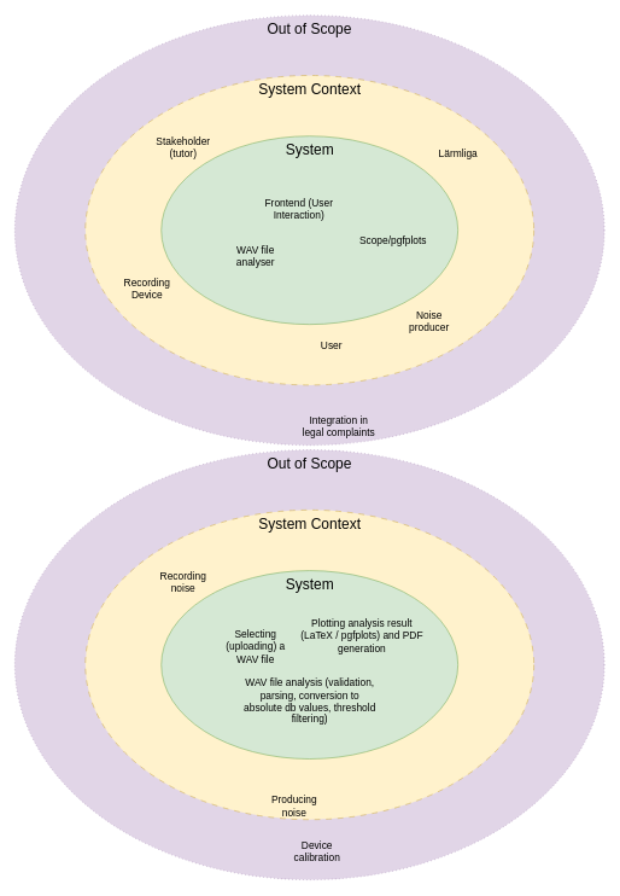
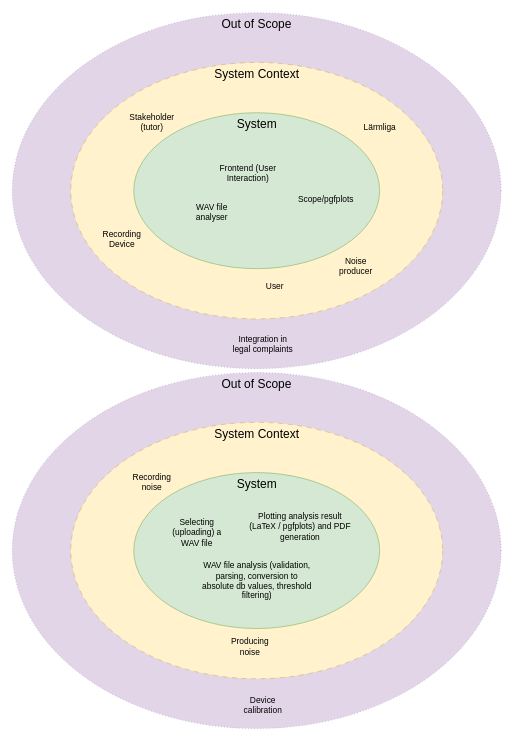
  <mxCell id="0" />
  <mxCell id="1" parent="0" />
  <mxCell id="2" value="Out of Scope" style="ellipse;whiteSpace=wrap;html=1;verticalAlign=top;fontSize=20;dashed=1;dashPattern=1 4;fillColor=#e1d5e7;strokeColor=#9673a6;" parent="1" vertex="1"><mxGeometry x="20" y="20" width="815" height="593.75" as="geometry" /></mxCell>
  <mxCell id="3" value="System Context" style="ellipse;whiteSpace=wrap;html=1;fontSize=20;verticalAlign=top;dashed=1;dashPattern=8 8;fillColor=#fff2cc;strokeColor=#d6b656;" parent="1" vertex="1"><mxGeometry x="117.5" y="103.12" width="620" height="427.5" as="geometry" /></mxCell>
  <mxCell id="4" value="&lt;font style=&quot;font-size: 20px;&quot;&gt;System&lt;br&gt;&lt;/font&gt;" style="ellipse;whiteSpace=wrap;html=1;verticalAlign=top;fillColor=#d5e8d4;strokeColor=#82b366;" parent="1" vertex="1"><mxGeometry x="222.5" y="186.87" width="410" height="260" as="geometry" /></mxCell>
  <mxCell id="5" value="Frontend (User Interaction)" style="text;html=1;align=center;verticalAlign=middle;whiteSpace=wrap;rounded=0;fontSize=14;" parent="1" vertex="1"><mxGeometry x="357.5" y="266.87" width="110" height="40" as="geometry" /></mxCell>
  <mxCell id="6" value="WAV file analyser" style="text;html=1;align=center;verticalAlign=middle;whiteSpace=wrap;rounded=0;fontSize=14;" parent="1" vertex="1"><mxGeometry x="322.5" y="336.87" width="60" height="30" as="geometry" /></mxCell>
  <mxCell id="7" value="Scope/pgfplots " style="text;html=1;align=center;verticalAlign=middle;whiteSpace=wrap;rounded=0;fontSize=14;" parent="1" vertex="1"><mxGeometry x="512.5" y="316.87" width="60" height="30" as="geometry" /></mxCell>
  <mxCell id="8" value="Stakeholder (tutor)" style="text;html=1;align=center;verticalAlign=middle;whiteSpace=wrap;rounded=0;fontSize=14;" parent="1" vertex="1"><mxGeometry x="212.5" y="186.87" width="80" height="30" as="geometry" /></mxCell>
  <mxCell id="9" value="User" style="text;html=1;align=center;verticalAlign=middle;whiteSpace=wrap;rounded=0;fontSize=14;" parent="1" vertex="1"><mxGeometry x="437.5" y="466.87" width="40" height="20" as="geometry" /></mxCell>
  <mxCell id="10" value="Lärmliga" style="text;html=1;align=center;verticalAlign=middle;whiteSpace=wrap;rounded=0;fontSize=14;" parent="1" vertex="1"><mxGeometry x="602.5" y="196.87" width="60" height="30" as="geometry" /></mxCell>
- <mxCell id="11" value="Integration in legal complaints" style="text;html=1;align=center;verticalAlign=middle;whiteSpace=wrap;rounded=0;fontSize=14;" parent="1" vertex="1"><mxGeometry x="412.5" y="571.87" width="110" height="30" as="geometry" /></mxCell>
+ <mxCell id="11" value="Integration in legal complaints" style="text;html=1;align=center;verticalAlign=middle;whiteSpace=wrap;rounded=0;fontSize=14;" parent="1" vertex="1"><mxGeometry x="382.5" y="556.87" width="110" height="30" as="geometry" /></mxCell>
  <mxCell id="12" value="Noise producer" style="text;html=1;align=center;verticalAlign=middle;whiteSpace=wrap;rounded=0;fontSize=14;" vertex="1" parent="1"><mxGeometry x="562.5" y="426.87" width="60" height="30" as="geometry" /></mxCell>
  <mxCell id="13" value="Recording Device" style="text;html=1;align=center;verticalAlign=middle;whiteSpace=wrap;rounded=0;fontSize=14;" vertex="1" parent="1"><mxGeometry x="162.5" y="381.87" width="80" height="30" as="geometry" /></mxCell>
  <mxCell id="14" value="Out of Scope" style="ellipse;whiteSpace=wrap;html=1;verticalAlign=top;fontSize=20;dashed=1;dashPattern=1 4;fillColor=#e1d5e7;strokeColor=#9673a6;" vertex="1" parent="1"><mxGeometry x="20" y="620" width="815" height="593.75" as="geometry" /></mxCell>
  <mxCell id="15" value="System Context" style="ellipse;whiteSpace=wrap;html=1;fontSize=20;verticalAlign=top;dashed=1;dashPattern=8 8;fillColor=#fff2cc;strokeColor=#d6b656;" vertex="1" parent="1"><mxGeometry x="117.5" y="703.12" width="620" height="427.5" as="geometry" /></mxCell>
  <mxCell id="16" value="&lt;font style=&quot;font-size: 20px;&quot;&gt;System&lt;br&gt;&lt;/font&gt;" style="ellipse;whiteSpace=wrap;html=1;verticalAlign=top;fillColor=#d5e8d4;strokeColor=#82b366;" vertex="1" parent="1"><mxGeometry x="222.5" y="786.87" width="410" height="260" as="geometry" /></mxCell>
- <mxCell id="17" value="Selecting (uploading) a WAV file" style="text;html=1;align=center;verticalAlign=middle;whiteSpace=wrap;rounded=0;fontSize=14;" vertex="1" parent="1"><mxGeometry x="297.5" y="865" width="110" height="53.13" as="geometry" /></mxCell>
+ <mxCell id="17" value="Selecting (uploading) a WAV file" style="text;html=1;align=center;verticalAlign=middle;whiteSpace=wrap;rounded=0;fontSize=14;" vertex="1" parent="1"><mxGeometry x="272.5" y="860" width="110" height="53.13" as="geometry" /></mxCell>
  <mxCell id="18" value="WAV file analysis (validation, parsing, conversion to absolute db values, threshold filtering)" style="text;html=1;align=center;verticalAlign=middle;whiteSpace=wrap;rounded=0;fontSize=14;" vertex="1" parent="1"><mxGeometry x="332" y="930" width="191.5" height="73.13" as="geometry" /></mxCell>
  <mxCell id="19" value="Plotting analysis result (LaTeX / pgfplots) and PDF generation" style="text;html=1;align=center;verticalAlign=middle;whiteSpace=wrap;rounded=0;fontSize=14;" vertex="1" parent="1"><mxGeometry x="414" y="850" width="171.5" height="53.13" as="geometry" /></mxCell>
  <mxCell id="20" value="Recording noise" style="text;html=1;align=center;verticalAlign=middle;whiteSpace=wrap;rounded=0;fontSize=14;" vertex="1" parent="1"><mxGeometry x="212.5" y="786.87" width="80" height="30" as="geometry" /></mxCell>
- <mxCell id="21" value="Producing noise" style="text;html=1;align=center;verticalAlign=middle;whiteSpace=wrap;rounded=0;fontSize=14;" vertex="1" parent="1"><mxGeometry x="377.5" y="1101.87" width="56.5" height="20" as="geometry" /></mxCell>
+ <mxCell id="21" value="Producing noise" style="text;html=1;align=center;verticalAlign=middle;whiteSpace=wrap;rounded=0;fontSize=14;" vertex="1" parent="1"><mxGeometry x="387.5" y="1066.87" width="56.5" height="20" as="geometry" /></mxCell>
  <mxCell id="22" value="Device calibration" style="text;html=1;align=center;verticalAlign=middle;whiteSpace=wrap;rounded=0;fontSize=14;" vertex="1" parent="1"><mxGeometry x="382.5" y="1159" width="110" height="30" as="geometry" /></mxCell>
